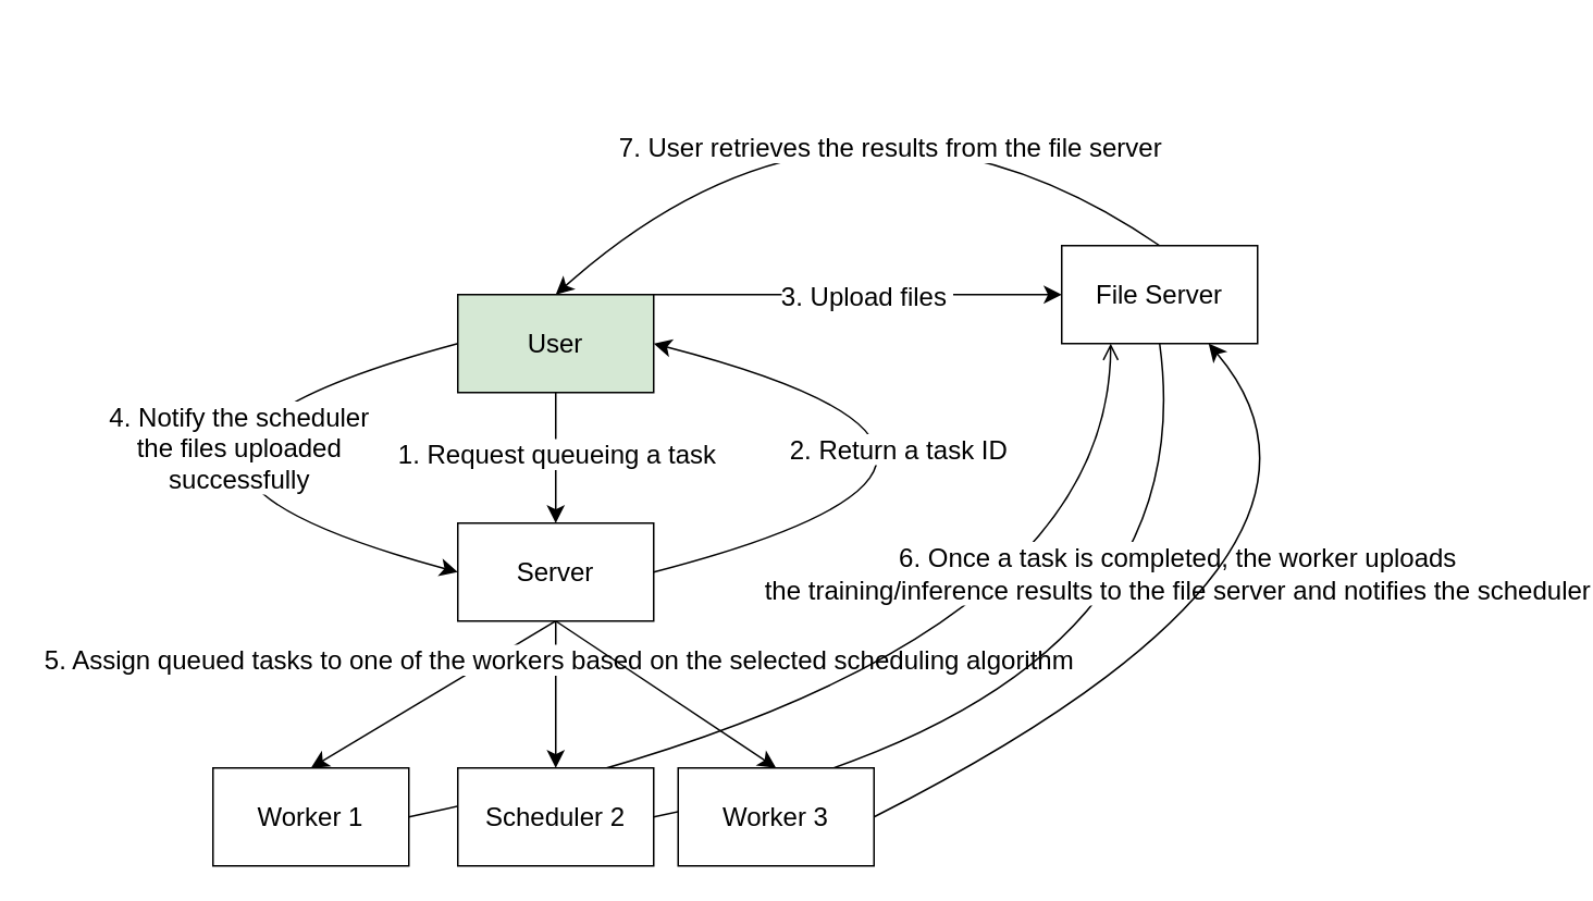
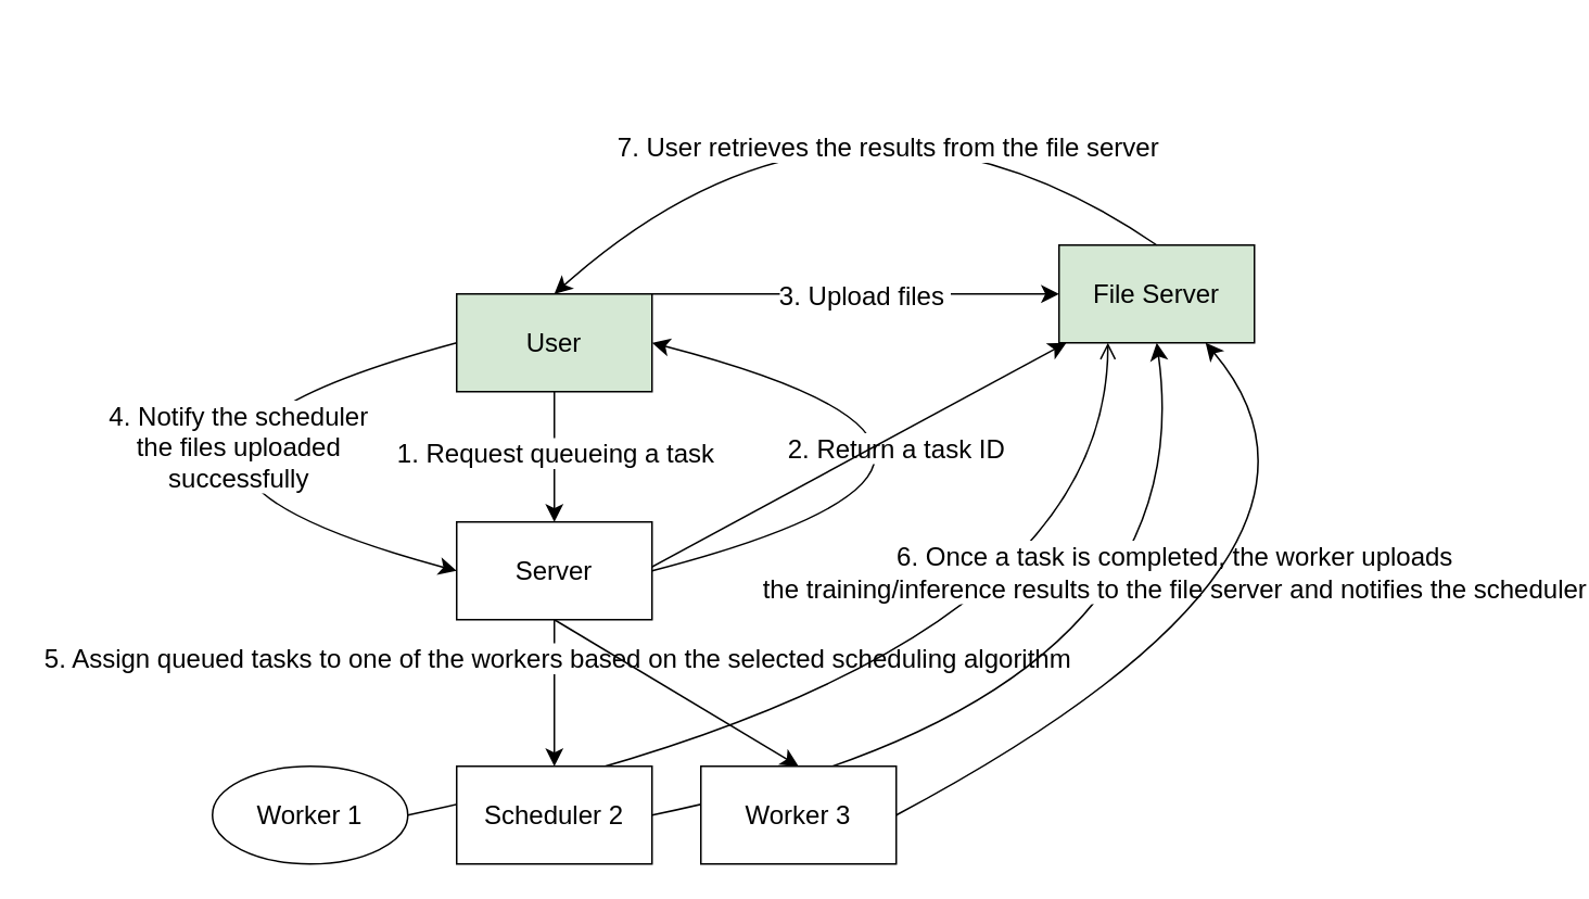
  <mxCell id="0" />
  <mxCell id="1" parent="0" />
  <mxCell id="2" style="edgeStyle=none;curved=1;rounded=0;orthogonalLoop=1;jettySize=auto;html=1;exitX=0.5;exitY=1;exitDx=0;exitDy=0;entryX=0.5;entryY=0;entryDx=0;entryDy=0;fontSize=12;startSize=8;endSize=8;" parent="1" source="8" target="15" edge="1"><mxGeometry relative="1" as="geometry"><mxPoint x="340" y="360" as="targetPoint" /></mxGeometry></mxCell>
  <mxCell id="3" value="1. Request queueing a task&amp;nbsp;" style="edgeLabel;html=1;align=center;verticalAlign=middle;resizable=0;points=[];fontSize=16;" parent="2" vertex="1" connectable="0"><mxGeometry x="-0.094" y="2" relative="1" as="geometry"><mxPoint y="1" as="offset" /></mxGeometry></mxCell>
  <mxCell id="4" style="edgeStyle=none;curved=1;rounded=0;orthogonalLoop=1;jettySize=auto;html=1;exitX=0.5;exitY=0;exitDx=0;exitDy=0;entryX=0;entryY=0.5;entryDx=0;entryDy=0;fontSize=12;startSize=8;endSize=8;" parent="1" source="8" target="17" edge="1"><mxGeometry relative="1" as="geometry" /></mxCell>
  <mxCell id="5" value="3. Upload files&amp;nbsp;" style="edgeLabel;html=1;align=center;verticalAlign=middle;resizable=0;points=[];fontSize=16;" parent="4" vertex="1" connectable="0"><mxGeometry x="0.095" y="-3" relative="1" as="geometry"><mxPoint x="20" y="-3" as="offset" /></mxGeometry></mxCell>
  <mxCell id="6" style="edgeStyle=none;curved=1;rounded=0;orthogonalLoop=1;jettySize=auto;html=1;exitX=0;exitY=0.5;exitDx=0;exitDy=0;entryX=0;entryY=0.5;entryDx=0;entryDy=0;fontSize=12;startSize=8;endSize=8;" parent="1" source="8" target="15" edge="1"><mxGeometry relative="1" as="geometry"><Array as="points"><mxPoint x="20" y="280" /></Array></mxGeometry></mxCell>
  <mxCell id="7" value="4. Notify the scheduler&lt;br&gt;the files uploaded&lt;br&gt;successfully" style="edgeLabel;html=1;align=center;verticalAlign=middle;resizable=0;points=[];fontSize=16;" parent="6" vertex="1" connectable="0"><mxGeometry x="-0.459" y="26" relative="1" as="geometry"><mxPoint as="offset" /></mxGeometry></mxCell>
  <mxCell id="8" value="User" style="rounded=0;whiteSpace=wrap;html=1;fontSize=16;fillColor=#d5e8d4;" parent="1" vertex="1"><mxGeometry x="280" y="180" width="120" height="60" as="geometry" /></mxCell>
  <mxCell id="9" style="edgeStyle=none;curved=1;rounded=0;orthogonalLoop=1;jettySize=auto;html=1;exitX=1;exitY=0.5;exitDx=0;exitDy=0;entryX=1;entryY=0.5;entryDx=0;entryDy=0;fontSize=12;startSize=8;endSize=8;" parent="1" source="15" target="8" edge="1"><mxGeometry relative="1" as="geometry"><Array as="points"><mxPoint x="670" y="280" /></Array></mxGeometry></mxCell>
  <mxCell id="10" value="2. Return a task ID" style="edgeLabel;html=1;align=center;verticalAlign=middle;resizable=0;points=[];fontSize=16;" parent="9" vertex="1" connectable="0"><mxGeometry x="0.425" y="25" relative="1" as="geometry"><mxPoint as="offset" /></mxGeometry></mxCell>
- <mxCell id="11" style="edgeStyle=none;curved=1;rounded=0;orthogonalLoop=1;jettySize=auto;html=1;exitX=0.5;exitY=1;exitDx=0;exitDy=0;entryX=0.5;entryY=0;entryDx=0;entryDy=0;fontSize=12;startSize=8;endSize=8;" parent="1" source="15" target="19" edge="1"><mxGeometry relative="1" as="geometry" /></mxCell>
+ <mxCell id="11" style="edgeStyle=none;curved=1;rounded=0;orthogonalLoop=1;jettySize=auto;html=1;exitX=0.5;exitY=1;exitDx=0;exitDy=0;fontSize=12;startSize=8;endSize=8;" parent="1" source="15" target="17" edge="1"><mxGeometry relative="1" as="geometry" /></mxCell>
  <mxCell id="12" style="edgeStyle=none;curved=1;rounded=0;orthogonalLoop=1;jettySize=auto;html=1;exitX=0.5;exitY=1;exitDx=0;exitDy=0;entryX=0.5;entryY=0;entryDx=0;entryDy=0;fontSize=12;startSize=8;endSize=8;" parent="1" source="15" target="22" edge="1"><mxGeometry relative="1" as="geometry" /></mxCell>
  <mxCell id="13" value="5. Assign queued tasks to one of the workers based on the selected scheduling algorithm" style="edgeLabel;html=1;align=center;verticalAlign=middle;resizable=0;points=[];fontSize=16;" parent="12" vertex="1" connectable="0"><mxGeometry x="-0.512" y="1" relative="1" as="geometry"><mxPoint y="1" as="offset" /></mxGeometry></mxCell>
  <mxCell id="14" style="edgeStyle=none;curved=1;rounded=0;orthogonalLoop=1;jettySize=auto;html=1;exitX=0.5;exitY=1;exitDx=0;exitDy=0;entryX=0.5;entryY=0;entryDx=0;entryDy=0;fontSize=12;startSize=8;endSize=8;" parent="1" source="15" target="24" edge="1"><mxGeometry relative="1" as="geometry" /></mxCell>
  <mxCell id="15" value="Server" style="rounded=0;whiteSpace=wrap;html=1;fontSize=16;" parent="1" vertex="1"><mxGeometry x="280" y="320" width="120" height="60" as="geometry" /></mxCell>
  <mxCell id="16" style="edgeStyle=none;curved=1;rounded=0;orthogonalLoop=1;jettySize=auto;html=1;entryX=0.5;entryY=0;entryDx=0;entryDy=0;fontSize=12;startSize=8;endSize=8;" parent="1" source="15" target="15" edge="1"><mxGeometry relative="1" as="geometry" /></mxCell>
- <mxCell id="17" value="File Server" style="rounded=0;whiteSpace=wrap;html=1;fontSize=16;" parent="1" vertex="1"><mxGeometry x="650" y="150" width="120" height="60" as="geometry" /></mxCell>
+ <mxCell id="17" value="File Server" style="rounded=0;whiteSpace=wrap;html=1;fontSize=16;fillColor=#d5e8d4;" parent="1" vertex="1"><mxGeometry x="650" y="150" width="120" height="60" as="geometry" /></mxCell>
  <mxCell id="18" style="edgeStyle=none;curved=1;rounded=0;orthogonalLoop=1;jettySize=auto;html=1;exitX=1;exitY=0.5;exitDx=0;exitDy=0;entryX=0.25;entryY=1;entryDx=0;entryDy=0;fontSize=12;startSize=8;endSize=8;endArrow=open;" parent="1" source="19" target="17" edge="1"><mxGeometry relative="1" as="geometry"><Array as="points"><mxPoint x="680" y="410" /></Array></mxGeometry></mxCell>
- <mxCell id="19" value="Worker 1" style="rounded=0;whiteSpace=wrap;html=1;fontSize=16;" parent="1" vertex="1"><mxGeometry x="130" y="470" width="120" height="60" as="geometry" /></mxCell>
- <mxCell id="20" style="edgeStyle=none;curved=1;rounded=0;orthogonalLoop=1;jettySize=auto;html=1;exitX=1;exitY=0.5;exitDx=0;exitDy=0;entryX=0.5;entryY=1;entryDx=0;entryDy=0;fontSize=12;startSize=8;endSize=8;endArrow=none;" parent="1" source="22" target="17" edge="1"><mxGeometry relative="1" as="geometry"><Array as="points"><mxPoint x="740" y="430" /></Array></mxGeometry></mxCell>
+ <mxCell id="19" value="Worker 1" style="ellipse;whiteSpace=wrap;html=1;fontSize=16;" parent="1" vertex="1"><mxGeometry x="130" y="470" width="120" height="60" as="geometry" /></mxCell>
+ <mxCell id="20" style="edgeStyle=none;curved=1;rounded=0;orthogonalLoop=1;jettySize=auto;html=1;exitX=1;exitY=0.5;exitDx=0;exitDy=0;entryX=0.5;entryY=1;entryDx=0;entryDy=0;fontSize=12;startSize=8;endSize=8;" parent="1" source="22" target="17" edge="1"><mxGeometry relative="1" as="geometry"><Array as="points"><mxPoint x="740" y="430" /></Array></mxGeometry></mxCell>
  <mxCell id="21" value="6. Once a task is completed, the worker uploads&lt;br&gt;the training/inference results to the file server and notifies the scheduler" style="edgeLabel;html=1;align=center;verticalAlign=middle;resizable=0;points=[];fontSize=16;" parent="20" vertex="1" connectable="0"><mxGeometry x="0.605" y="25" relative="1" as="geometry"><mxPoint x="20" y="26" as="offset" /></mxGeometry></mxCell>
  <mxCell id="22" value="Scheduler 2" style="rounded=0;whiteSpace=wrap;html=1;fontSize=16;" parent="1" vertex="1"><mxGeometry x="280" y="470" width="120" height="60" as="geometry" /></mxCell>
  <mxCell id="23" style="edgeStyle=none;curved=1;rounded=0;orthogonalLoop=1;jettySize=auto;html=1;exitX=1;exitY=0.5;exitDx=0;exitDy=0;fontSize=12;startSize=8;endSize=8;entryX=0.75;entryY=1;entryDx=0;entryDy=0;" parent="1" source="24" target="17" edge="1"><mxGeometry relative="1" as="geometry"><mxPoint x="660" y="499.571" as="targetPoint" /><Array as="points"><mxPoint x="850" y="340" /></Array></mxGeometry></mxCell>
- <mxCell id="24" value="Worker 3" style="rounded=0;whiteSpace=wrap;html=1;fontSize=16;" parent="1" vertex="1"><mxGeometry x="415" y="470" width="120" height="60" as="geometry" /></mxCell>
+ <mxCell id="24" value="Worker 3" style="rounded=0;whiteSpace=wrap;html=1;fontSize=16;" parent="1" vertex="1"><mxGeometry x="430" y="470" width="120" height="60" as="geometry" /></mxCell>
  <mxCell id="25" style="edgeStyle=none;curved=1;rounded=0;orthogonalLoop=1;jettySize=auto;html=1;exitX=0.5;exitY=0;exitDx=0;exitDy=0;fontSize=12;startSize=8;endSize=8;entryX=0.5;entryY=0;entryDx=0;entryDy=0;" parent="1" source="17" target="8" edge="1"><mxGeometry relative="1" as="geometry"><mxPoint x="340" y="180" as="targetPoint" /><Array as="points"><mxPoint x="520" y="20" /></Array></mxGeometry></mxCell>
  <mxCell id="26" value="7. User retrieves the results from the file server" style="edgeLabel;html=1;align=center;verticalAlign=middle;resizable=0;points=[];fontSize=16;" parent="25" vertex="1" connectable="0"><mxGeometry x="-0.236" y="-48" relative="1" as="geometry"><mxPoint x="-44" y="81" as="offset" /></mxGeometry></mxCell>
